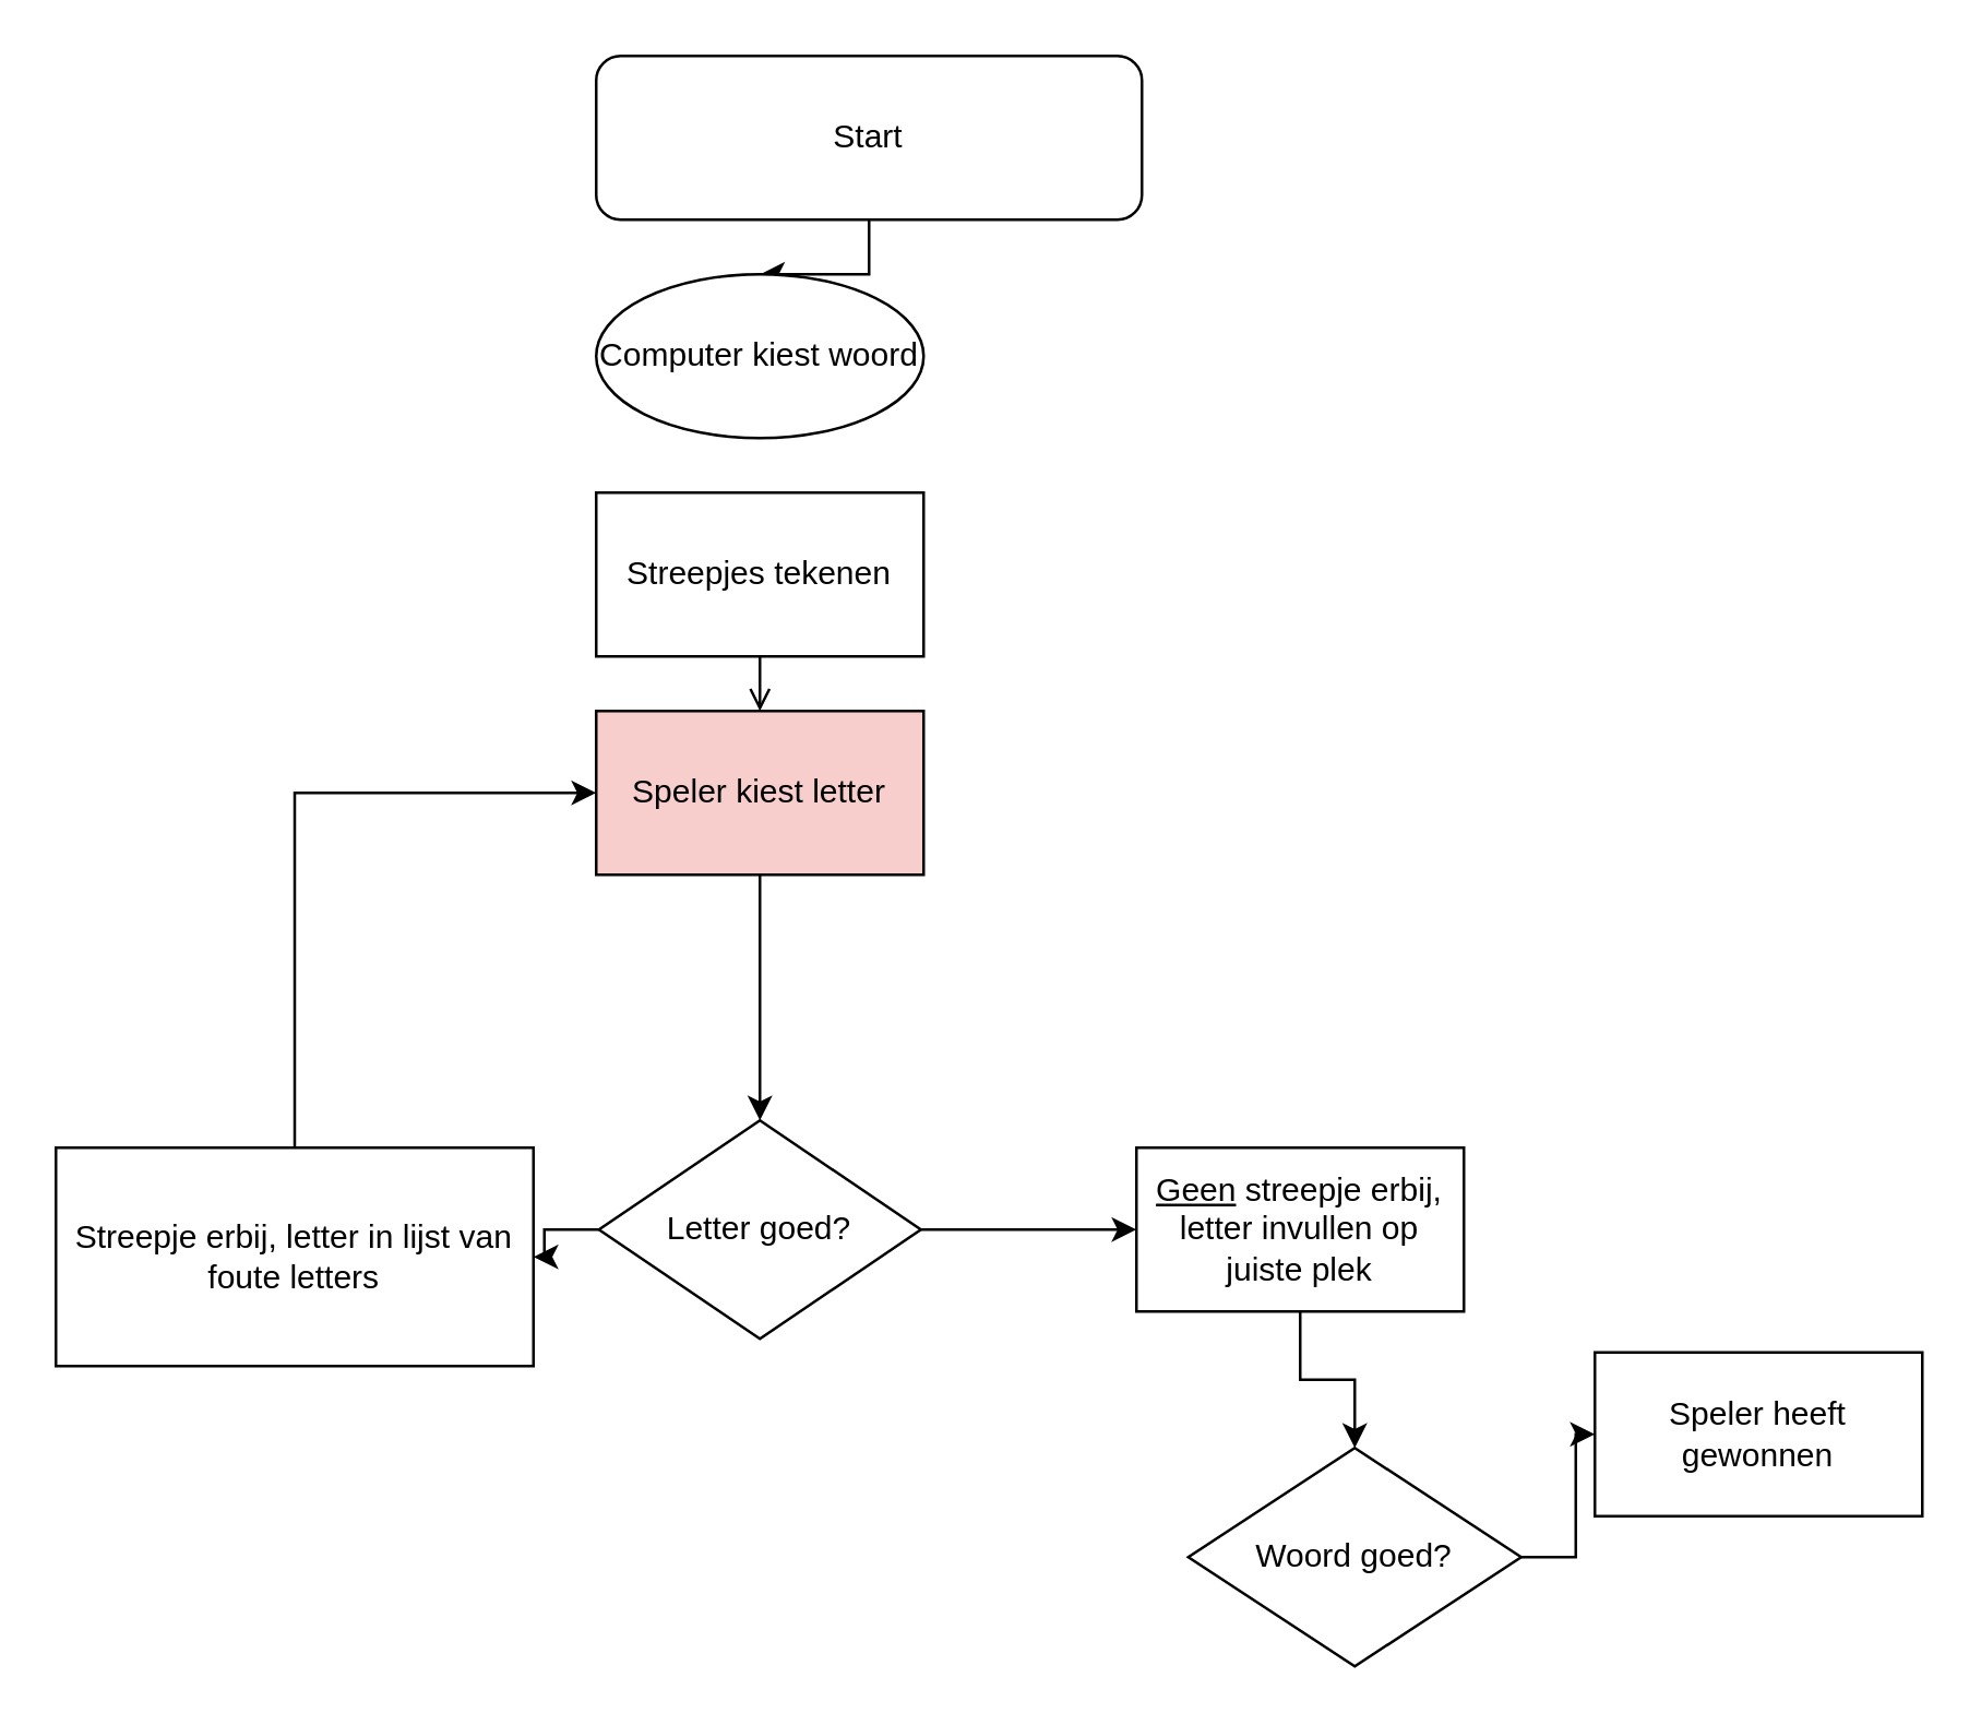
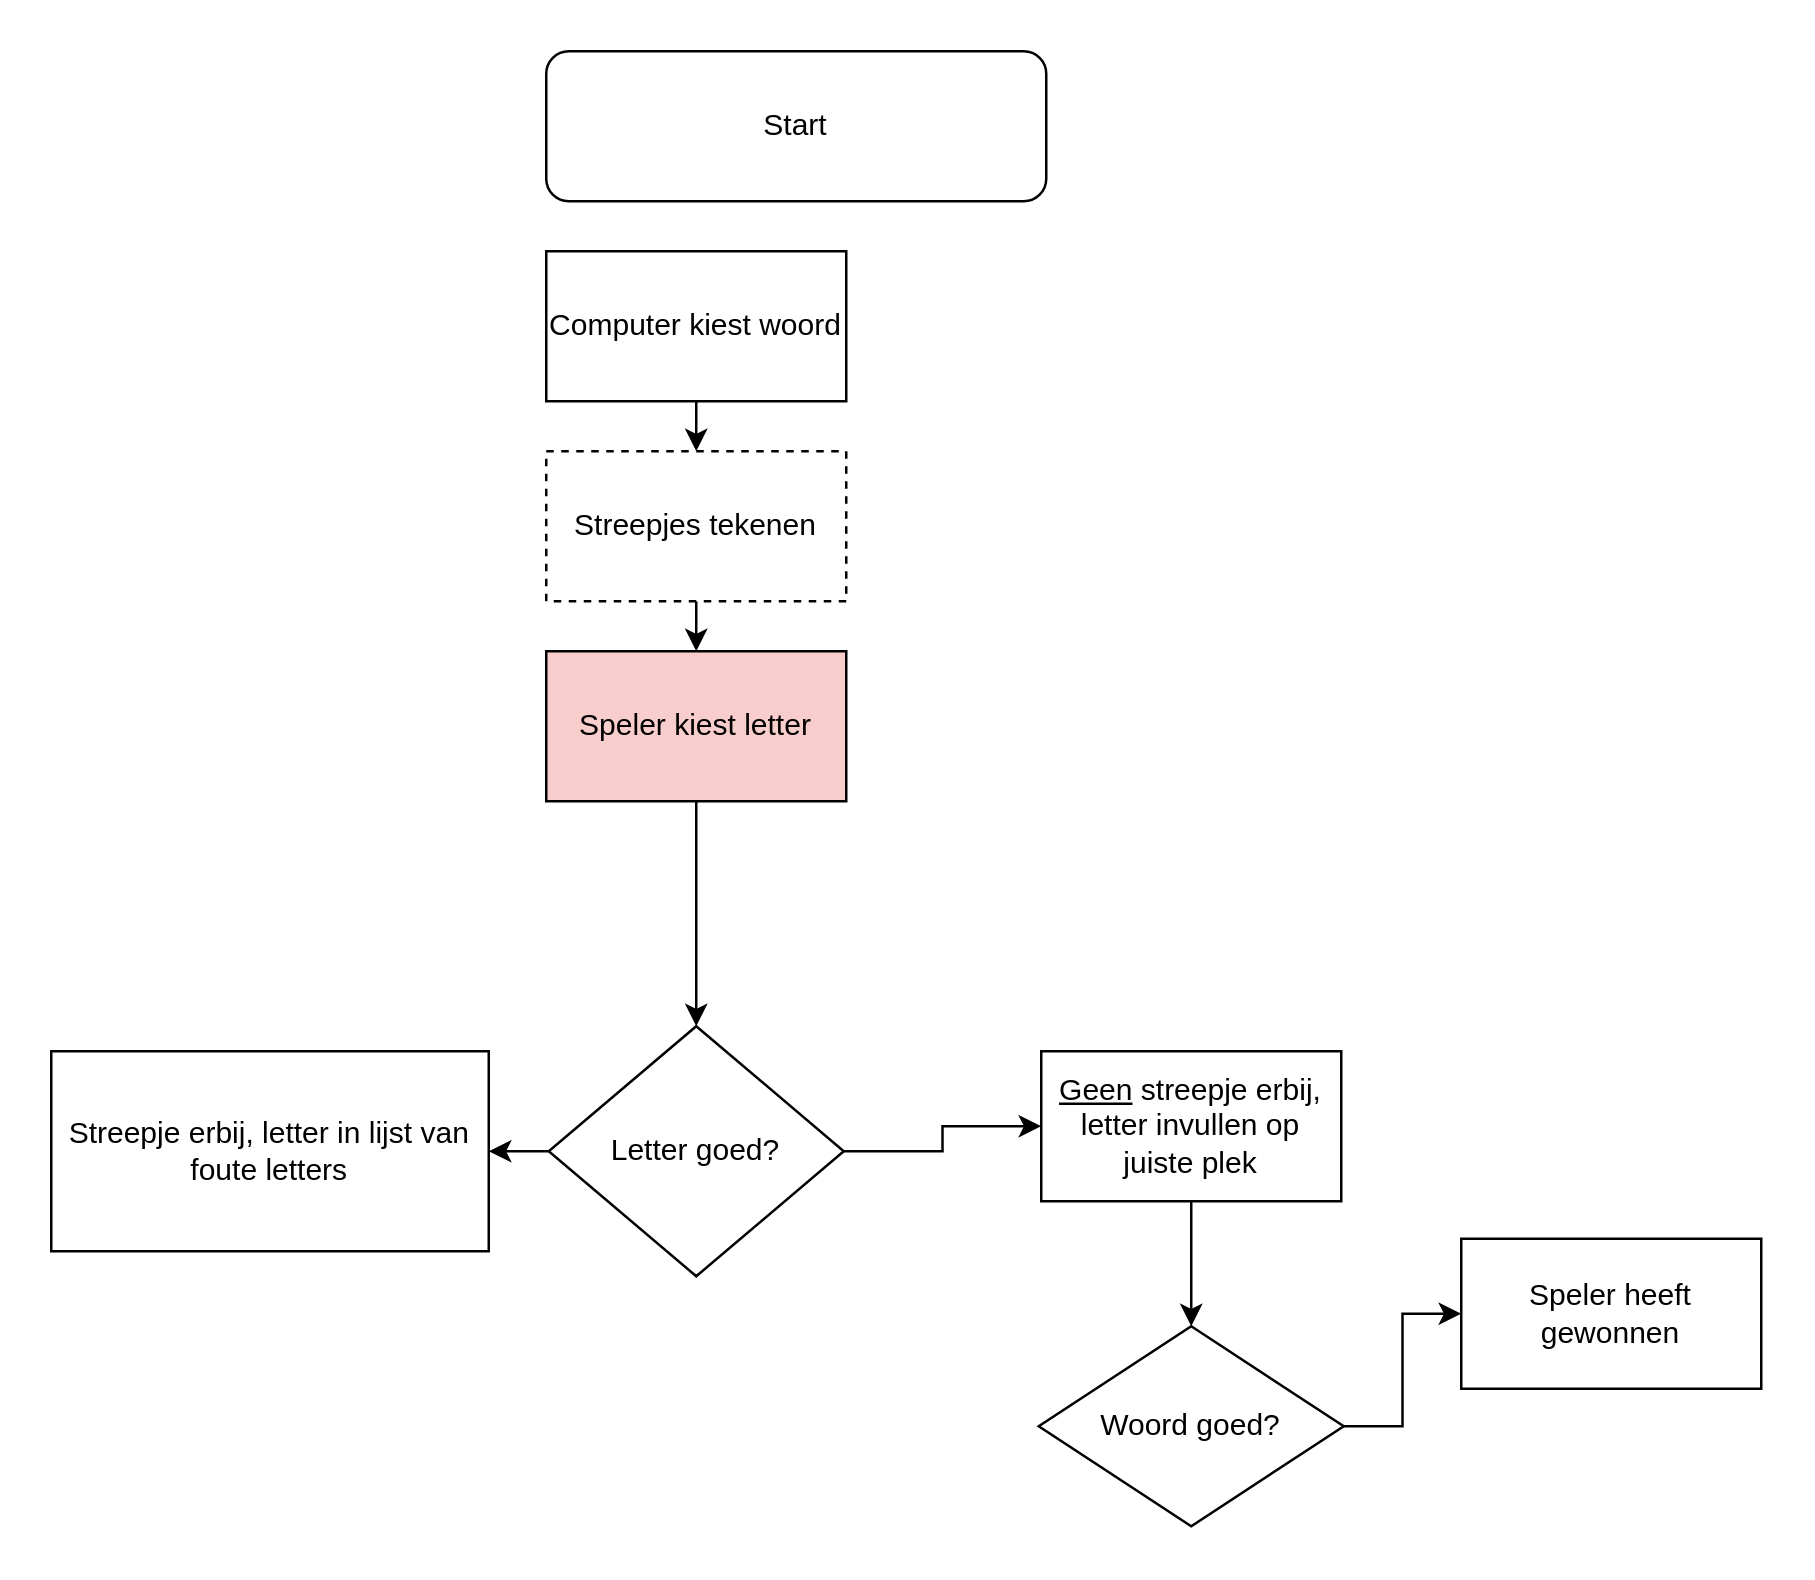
  <mxCell id="0" />
  <mxCell id="1" parent="0" />
- <mxCell id="2" style="edgeStyle=orthogonalEdgeStyle;rounded=0;orthogonalLoop=1;jettySize=auto;html=1;exitX=0.5;exitY=1;exitDx=0;exitDy=0;" edge="1" parent="1" source="3" target="5"><mxGeometry relative="1" as="geometry" /></mxCell>
  <mxCell id="3" value="Start" style="rounded=1;whiteSpace=wrap;html=1;" vertex="1" parent="1"><mxGeometry x="218" y="20" width="200" height="60" as="geometry" /></mxCell>
- <mxCell id="5" value="Computer kiest woord" style="ellipse;whiteSpace=wrap;html=1;" vertex="1" parent="1"><mxGeometry x="218" y="100" width="120" height="60" as="geometry" /></mxCell>
- <mxCell id="6" style="edgeStyle=orthogonalEdgeStyle;rounded=0;orthogonalLoop=1;jettySize=auto;html=1;exitX=0.5;exitY=1;exitDx=0;exitDy=0;entryX=0.5;entryY=0;entryDx=0;entryDy=0;endArrow=open;" edge="1" parent="1" source="7" target="9"><mxGeometry relative="1" as="geometry" /></mxCell>
- <mxCell id="7" value="Streepjes tekenen" style="rounded=0;whiteSpace=wrap;html=1;" vertex="1" parent="1"><mxGeometry x="218" y="180" width="120" height="60" as="geometry" /></mxCell>
+ <mxCell id="4" style="edgeStyle=orthogonalEdgeStyle;rounded=0;orthogonalLoop=1;jettySize=auto;html=1;exitX=0.5;exitY=1;exitDx=0;exitDy=0;entryX=0.5;entryY=0;entryDx=0;entryDy=0;" edge="1" parent="1" source="5" target="7"><mxGeometry relative="1" as="geometry" /></mxCell>
+ <mxCell id="5" value="Computer kiest woord" style="rounded=0;whiteSpace=wrap;html=1;" vertex="1" parent="1"><mxGeometry x="218" y="100" width="120" height="60" as="geometry" /></mxCell>
+ <mxCell id="6" style="edgeStyle=orthogonalEdgeStyle;rounded=0;orthogonalLoop=1;jettySize=auto;html=1;exitX=0.5;exitY=1;exitDx=0;exitDy=0;entryX=0.5;entryY=0;entryDx=0;entryDy=0;" edge="1" parent="1" source="7" target="9"><mxGeometry relative="1" as="geometry" /></mxCell>
+ <mxCell id="7" value="Streepjes tekenen" style="rounded=0;whiteSpace=wrap;html=1;dashed=1;" vertex="1" parent="1"><mxGeometry x="218" y="180" width="120" height="60" as="geometry" /></mxCell>
  <mxCell id="8" style="edgeStyle=orthogonalEdgeStyle;rounded=0;orthogonalLoop=1;jettySize=auto;html=1;exitX=0.5;exitY=1;exitDx=0;exitDy=0;entryX=0.5;entryY=0;entryDx=0;entryDy=0;" edge="1" parent="1" source="9" target="12"><mxGeometry relative="1" as="geometry" /></mxCell>
  <mxCell id="9" value="Speler kiest letter" style="rounded=0;whiteSpace=wrap;html=1;fillColor=#f8cecc;" vertex="1" parent="1"><mxGeometry x="218" y="260" width="120" height="60" as="geometry" /></mxCell>
  <mxCell id="10" value="" style="edgeStyle=orthogonalEdgeStyle;rounded=0;orthogonalLoop=1;jettySize=auto;html=1;" edge="1" parent="1" source="12" target="14"><mxGeometry relative="1" as="geometry" /></mxCell>
  <mxCell id="11" value="" style="edgeStyle=orthogonalEdgeStyle;rounded=0;orthogonalLoop=1;jettySize=auto;html=1;" edge="1" parent="1" source="12" target="16"><mxGeometry relative="1" as="geometry" /></mxCell>
- <mxCell id="12" value="Letter goed?" style="rhombus;whiteSpace=wrap;html=1;" vertex="1" parent="1"><mxGeometry x="219" y="410" width="118" height="80" as="geometry" /></mxCell>
+ <mxCell id="12" value="Letter goed?" style="rhombus;whiteSpace=wrap;html=1;" vertex="1" parent="1"><mxGeometry x="219" y="410" width="118" height="100" as="geometry" /></mxCell>
  <mxCell id="13" value="" style="edgeStyle=orthogonalEdgeStyle;rounded=0;orthogonalLoop=1;jettySize=auto;html=1;" edge="1" parent="1" source="14" target="18"><mxGeometry relative="1" as="geometry" /></mxCell>
  <mxCell id="14" value="&lt;u&gt;Geen&lt;/u&gt;&amp;nbsp;streepje erbij, letter invullen op juiste plek" style="whiteSpace=wrap;html=1;" vertex="1" parent="1"><mxGeometry x="416" y="420" width="120" height="60" as="geometry" /></mxCell>
- <mxCell id="15" style="edgeStyle=orthogonalEdgeStyle;rounded=0;orthogonalLoop=1;jettySize=auto;html=1;exitX=0.5;exitY=0;exitDx=0;exitDy=0;entryX=0;entryY=0.5;entryDx=0;entryDy=0;" edge="1" parent="1" source="16" target="9"><mxGeometry relative="1" as="geometry" /></mxCell>
  <mxCell id="16" value="Streepje erbij, letter in lijst van foute letters" style="whiteSpace=wrap;html=1;" vertex="1" parent="1"><mxGeometry x="20" y="420" width="175" height="80" as="geometry" /></mxCell>
  <mxCell id="17" value="" style="edgeStyle=orthogonalEdgeStyle;rounded=0;orthogonalLoop=1;jettySize=auto;html=1;" edge="1" parent="1" source="18" target="19"><mxGeometry relative="1" as="geometry" /></mxCell>
- <mxCell id="18" value="Woord goed?" style="rhombus;whiteSpace=wrap;html=1;" vertex="1" parent="1"><mxGeometry x="435" y="530" width="122" height="80" as="geometry" /></mxCell>
+ <mxCell id="18" value="Woord goed?" style="rhombus;whiteSpace=wrap;html=1;" vertex="1" parent="1"><mxGeometry x="415" y="530" width="122" height="80" as="geometry" /></mxCell>
  <mxCell id="19" value="Speler heeft gewonnen" style="whiteSpace=wrap;html=1;" vertex="1" parent="1"><mxGeometry x="584" y="495" width="120" height="60" as="geometry" /></mxCell>
